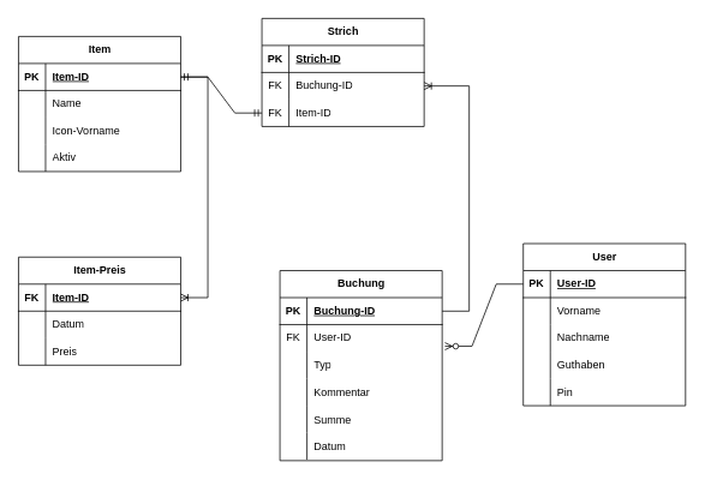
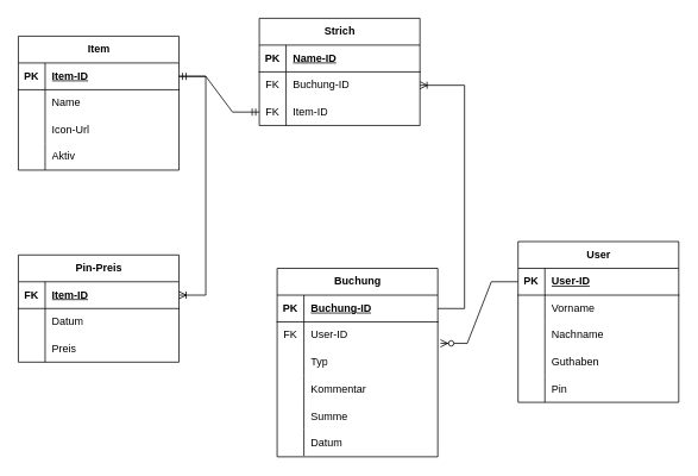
  <mxCell id="0" />
  <mxCell id="1" parent="0" />
  <mxCell id="2" value="Strich" style="shape=table;startSize=30;container=1;collapsible=1;childLayout=tableLayout;fixedRows=1;rowLines=0;fontStyle=1;align=center;resizeLast=1;html=1;" parent="1" vertex="1"><mxGeometry x="290" y="20" width="180" height="120" as="geometry" /></mxCell>
  <mxCell id="3" value="" style="shape=tableRow;horizontal=0;startSize=0;swimlaneHead=0;swimlaneBody=0;fillColor=none;collapsible=0;dropTarget=0;points=[[0,0.5],[1,0.5]];portConstraint=eastwest;top=0;left=0;right=0;bottom=1;" parent="2" vertex="1"><mxGeometry y="30" width="180" height="30" as="geometry" /></mxCell>
  <mxCell id="4" value="PK" style="shape=partialRectangle;connectable=0;fillColor=none;top=0;left=0;bottom=0;right=0;fontStyle=1;overflow=hidden;whiteSpace=wrap;html=1;" parent="3" vertex="1"><mxGeometry width="30" height="30" as="geometry"><mxRectangle width="30" height="30" as="alternateBounds" /></mxGeometry></mxCell>
- <mxCell id="5" value="Strich-ID" style="shape=partialRectangle;connectable=0;fillColor=none;top=0;left=0;bottom=0;right=0;align=left;spacingLeft=6;fontStyle=5;overflow=hidden;whiteSpace=wrap;html=1;" parent="3" vertex="1"><mxGeometry x="30" width="150" height="30" as="geometry"><mxRectangle width="150" height="30" as="alternateBounds" /></mxGeometry></mxCell>
+ <mxCell id="5" value="Name-ID" style="shape=partialRectangle;connectable=0;fillColor=none;top=0;left=0;bottom=0;right=0;align=left;spacingLeft=6;fontStyle=5;overflow=hidden;whiteSpace=wrap;html=1;" parent="3" vertex="1"><mxGeometry x="30" width="150" height="30" as="geometry"><mxRectangle width="150" height="30" as="alternateBounds" /></mxGeometry></mxCell>
  <mxCell id="6" value="" style="shape=tableRow;horizontal=0;startSize=0;swimlaneHead=0;swimlaneBody=0;fillColor=none;collapsible=0;dropTarget=0;points=[[0,0.5],[1,0.5]];portConstraint=eastwest;top=0;left=0;right=0;bottom=0;" parent="2" vertex="1"><mxGeometry y="60" width="180" height="30" as="geometry" /></mxCell>
  <mxCell id="7" value="FK" style="shape=partialRectangle;connectable=0;fillColor=none;top=0;left=0;bottom=0;right=0;editable=1;overflow=hidden;whiteSpace=wrap;html=1;" parent="6" vertex="1"><mxGeometry width="30" height="30" as="geometry"><mxRectangle width="30" height="30" as="alternateBounds" /></mxGeometry></mxCell>
  <mxCell id="8" value="Buchung-ID" style="shape=partialRectangle;connectable=0;fillColor=none;top=0;left=0;bottom=0;right=0;align=left;spacingLeft=6;overflow=hidden;whiteSpace=wrap;html=1;" parent="6" vertex="1"><mxGeometry x="30" width="150" height="30" as="geometry"><mxRectangle width="150" height="30" as="alternateBounds" /></mxGeometry></mxCell>
  <mxCell id="9" value="" style="shape=tableRow;horizontal=0;startSize=0;swimlaneHead=0;swimlaneBody=0;fillColor=none;collapsible=0;dropTarget=0;points=[[0,0.5],[1,0.5]];portConstraint=eastwest;top=0;left=0;right=0;bottom=0;" parent="2" vertex="1"><mxGeometry y="90" width="180" height="30" as="geometry" /></mxCell>
  <mxCell id="10" value="FK" style="shape=partialRectangle;connectable=0;fillColor=none;top=0;left=0;bottom=0;right=0;editable=1;overflow=hidden;whiteSpace=wrap;html=1;" parent="9" vertex="1"><mxGeometry width="30" height="30" as="geometry"><mxRectangle width="30" height="30" as="alternateBounds" /></mxGeometry></mxCell>
  <mxCell id="11" value="Item-ID" style="shape=partialRectangle;connectable=0;fillColor=none;top=0;left=0;bottom=0;right=0;align=left;spacingLeft=6;overflow=hidden;whiteSpace=wrap;html=1;" parent="9" vertex="1"><mxGeometry x="30" width="150" height="30" as="geometry"><mxRectangle width="150" height="30" as="alternateBounds" /></mxGeometry></mxCell>
  <mxCell id="12" value="User" style="shape=table;startSize=30;container=1;collapsible=1;childLayout=tableLayout;fixedRows=1;rowLines=0;fontStyle=1;align=center;resizeLast=1;html=1;" parent="1" vertex="1"><mxGeometry x="580" y="270" width="180" height="180" as="geometry" /></mxCell>
  <mxCell id="13" value="" style="shape=tableRow;horizontal=0;startSize=0;swimlaneHead=0;swimlaneBody=0;fillColor=none;collapsible=0;dropTarget=0;points=[[0,0.5],[1,0.5]];portConstraint=eastwest;top=0;left=0;right=0;bottom=1;" parent="12" vertex="1"><mxGeometry y="30" width="180" height="30" as="geometry" /></mxCell>
  <mxCell id="14" value="PK" style="shape=partialRectangle;connectable=0;fillColor=none;top=0;left=0;bottom=0;right=0;fontStyle=1;overflow=hidden;whiteSpace=wrap;html=1;" parent="13" vertex="1"><mxGeometry width="30" height="30" as="geometry"><mxRectangle width="30" height="30" as="alternateBounds" /></mxGeometry></mxCell>
  <mxCell id="15" value="User-ID" style="shape=partialRectangle;connectable=0;fillColor=none;top=0;left=0;bottom=0;right=0;align=left;spacingLeft=6;fontStyle=5;overflow=hidden;whiteSpace=wrap;html=1;" parent="13" vertex="1"><mxGeometry x="30" width="150" height="30" as="geometry"><mxRectangle width="150" height="30" as="alternateBounds" /></mxGeometry></mxCell>
  <mxCell id="16" value="" style="shape=tableRow;horizontal=0;startSize=0;swimlaneHead=0;swimlaneBody=0;fillColor=none;collapsible=0;dropTarget=0;points=[[0,0.5],[1,0.5]];portConstraint=eastwest;top=0;left=0;right=0;bottom=0;" parent="12" vertex="1"><mxGeometry y="60" width="180" height="30" as="geometry" /></mxCell>
  <mxCell id="17" value="" style="shape=partialRectangle;connectable=0;fillColor=none;top=0;left=0;bottom=0;right=0;editable=1;overflow=hidden;whiteSpace=wrap;html=1;" parent="16" vertex="1"><mxGeometry width="30" height="30" as="geometry"><mxRectangle width="30" height="30" as="alternateBounds" /></mxGeometry></mxCell>
  <mxCell id="18" value="Vorname" style="shape=partialRectangle;connectable=0;fillColor=none;top=0;left=0;bottom=0;right=0;align=left;spacingLeft=6;overflow=hidden;whiteSpace=wrap;html=1;" parent="16" vertex="1"><mxGeometry x="30" width="150" height="30" as="geometry"><mxRectangle width="150" height="30" as="alternateBounds" /></mxGeometry></mxCell>
  <mxCell id="19" value="" style="shape=tableRow;horizontal=0;startSize=0;swimlaneHead=0;swimlaneBody=0;fillColor=none;collapsible=0;dropTarget=0;points=[[0,0.5],[1,0.5]];portConstraint=eastwest;top=0;left=0;right=0;bottom=0;" parent="12" vertex="1"><mxGeometry y="90" width="180" height="30" as="geometry" /></mxCell>
  <mxCell id="20" value="" style="shape=partialRectangle;connectable=0;fillColor=none;top=0;left=0;bottom=0;right=0;editable=1;overflow=hidden;whiteSpace=wrap;html=1;" parent="19" vertex="1"><mxGeometry width="30" height="30" as="geometry"><mxRectangle width="30" height="30" as="alternateBounds" /></mxGeometry></mxCell>
  <mxCell id="21" value="Nachname" style="shape=partialRectangle;connectable=0;fillColor=none;top=0;left=0;bottom=0;right=0;align=left;spacingLeft=6;overflow=hidden;whiteSpace=wrap;html=1;" parent="19" vertex="1"><mxGeometry x="30" width="150" height="30" as="geometry"><mxRectangle width="150" height="30" as="alternateBounds" /></mxGeometry></mxCell>
  <mxCell id="22" value="" style="shape=tableRow;horizontal=0;startSize=0;swimlaneHead=0;swimlaneBody=0;fillColor=none;collapsible=0;dropTarget=0;points=[[0,0.5],[1,0.5]];portConstraint=eastwest;top=0;left=0;right=0;bottom=0;" parent="12" vertex="1"><mxGeometry y="120" width="180" height="30" as="geometry" /></mxCell>
  <mxCell id="23" value="" style="shape=partialRectangle;connectable=0;fillColor=none;top=0;left=0;bottom=0;right=0;editable=1;overflow=hidden;whiteSpace=wrap;html=1;" parent="22" vertex="1"><mxGeometry width="30" height="30" as="geometry"><mxRectangle width="30" height="30" as="alternateBounds" /></mxGeometry></mxCell>
  <mxCell id="24" value="Guthaben" style="shape=partialRectangle;connectable=0;fillColor=none;top=0;left=0;bottom=0;right=0;align=left;spacingLeft=6;overflow=hidden;whiteSpace=wrap;html=1;" parent="22" vertex="1"><mxGeometry x="30" width="150" height="30" as="geometry"><mxRectangle width="150" height="30" as="alternateBounds" /></mxGeometry></mxCell>
  <mxCell id="25" value="" style="shape=tableRow;horizontal=0;startSize=0;swimlaneHead=0;swimlaneBody=0;fillColor=none;collapsible=0;dropTarget=0;points=[[0,0.5],[1,0.5]];portConstraint=eastwest;top=0;left=0;right=0;bottom=0;" vertex="1" parent="12"><mxGeometry y="150" width="180" height="30" as="geometry" /></mxCell>
  <mxCell id="26" value="" style="shape=partialRectangle;connectable=0;fillColor=none;top=0;left=0;bottom=0;right=0;editable=1;overflow=hidden;" vertex="1" parent="25"><mxGeometry width="30" height="30" as="geometry"><mxRectangle width="30" height="30" as="alternateBounds" /></mxGeometry></mxCell>
  <mxCell id="27" value="Pin" style="shape=partialRectangle;connectable=0;fillColor=none;top=0;left=0;bottom=0;right=0;align=left;spacingLeft=6;overflow=hidden;" vertex="1" parent="25"><mxGeometry x="30" width="150" height="30" as="geometry"><mxRectangle width="150" height="30" as="alternateBounds" /></mxGeometry></mxCell>
  <mxCell id="28" value="Buchung" style="shape=table;startSize=30;container=1;collapsible=1;childLayout=tableLayout;fixedRows=1;rowLines=0;fontStyle=1;align=center;resizeLast=1;html=1;" parent="1" vertex="1"><mxGeometry x="310" y="300" width="180" height="211" as="geometry" /></mxCell>
  <mxCell id="29" value="" style="shape=tableRow;horizontal=0;startSize=0;swimlaneHead=0;swimlaneBody=0;fillColor=none;collapsible=0;dropTarget=0;points=[[0,0.5],[1,0.5]];portConstraint=eastwest;top=0;left=0;right=0;bottom=1;" parent="28" vertex="1"><mxGeometry y="30" width="180" height="30" as="geometry" /></mxCell>
  <mxCell id="30" value="PK" style="shape=partialRectangle;connectable=0;fillColor=none;top=0;left=0;bottom=0;right=0;fontStyle=1;overflow=hidden;whiteSpace=wrap;html=1;" parent="29" vertex="1"><mxGeometry width="30" height="30" as="geometry"><mxRectangle width="30" height="30" as="alternateBounds" /></mxGeometry></mxCell>
  <mxCell id="31" value="Buchung-ID" style="shape=partialRectangle;connectable=0;fillColor=none;top=0;left=0;bottom=0;right=0;align=left;spacingLeft=6;fontStyle=5;overflow=hidden;whiteSpace=wrap;html=1;" parent="29" vertex="1"><mxGeometry x="30" width="150" height="30" as="geometry"><mxRectangle width="150" height="30" as="alternateBounds" /></mxGeometry></mxCell>
  <mxCell id="32" value="" style="shape=tableRow;horizontal=0;startSize=0;swimlaneHead=0;swimlaneBody=0;fillColor=none;collapsible=0;dropTarget=0;points=[[0,0.5],[1,0.5]];portConstraint=eastwest;top=0;left=0;right=0;bottom=0;" parent="28" vertex="1"><mxGeometry y="60" width="180" height="30" as="geometry" /></mxCell>
  <mxCell id="33" value="FK" style="shape=partialRectangle;connectable=0;fillColor=none;top=0;left=0;bottom=0;right=0;editable=1;overflow=hidden;whiteSpace=wrap;html=1;" parent="32" vertex="1"><mxGeometry width="30" height="30" as="geometry"><mxRectangle width="30" height="30" as="alternateBounds" /></mxGeometry></mxCell>
  <mxCell id="34" value="User-ID" style="shape=partialRectangle;connectable=0;fillColor=none;top=0;left=0;bottom=0;right=0;align=left;spacingLeft=6;overflow=hidden;whiteSpace=wrap;html=1;" parent="32" vertex="1"><mxGeometry x="30" width="150" height="30" as="geometry"><mxRectangle width="150" height="30" as="alternateBounds" /></mxGeometry></mxCell>
  <mxCell id="35" value="" style="shape=tableRow;horizontal=0;startSize=0;swimlaneHead=0;swimlaneBody=0;fillColor=none;collapsible=0;dropTarget=0;points=[[0,0.5],[1,0.5]];portConstraint=eastwest;top=0;left=0;right=0;bottom=0;" parent="28" vertex="1"><mxGeometry y="90" width="180" height="30" as="geometry" /></mxCell>
  <mxCell id="36" value="" style="shape=partialRectangle;connectable=0;fillColor=none;top=0;left=0;bottom=0;right=0;editable=1;overflow=hidden;whiteSpace=wrap;html=1;" parent="35" vertex="1"><mxGeometry width="30" height="30" as="geometry"><mxRectangle width="30" height="30" as="alternateBounds" /></mxGeometry></mxCell>
  <mxCell id="37" value="Typ" style="shape=partialRectangle;connectable=0;fillColor=none;top=0;left=0;bottom=0;right=0;align=left;spacingLeft=6;overflow=hidden;whiteSpace=wrap;html=1;" parent="35" vertex="1"><mxGeometry x="30" width="150" height="30" as="geometry"><mxRectangle width="150" height="30" as="alternateBounds" /></mxGeometry></mxCell>
  <mxCell id="38" value="" style="shape=tableRow;horizontal=0;startSize=0;swimlaneHead=0;swimlaneBody=0;fillColor=none;collapsible=0;dropTarget=0;points=[[0,0.5],[1,0.5]];portConstraint=eastwest;top=0;left=0;right=0;bottom=0;" vertex="1" parent="28"><mxGeometry y="120" width="180" height="30" as="geometry" /></mxCell>
  <mxCell id="39" value="" style="shape=partialRectangle;connectable=0;fillColor=none;top=0;left=0;bottom=0;right=0;editable=1;overflow=hidden;" vertex="1" parent="38"><mxGeometry width="30" height="30" as="geometry"><mxRectangle width="30" height="30" as="alternateBounds" /></mxGeometry></mxCell>
  <mxCell id="40" value="Kommentar" style="shape=partialRectangle;connectable=0;fillColor=none;top=0;left=0;bottom=0;right=0;align=left;spacingLeft=6;overflow=hidden;" vertex="1" parent="38"><mxGeometry x="30" width="150" height="30" as="geometry"><mxRectangle width="150" height="30" as="alternateBounds" /></mxGeometry></mxCell>
  <mxCell id="41" value="" style="shape=tableRow;horizontal=0;startSize=0;swimlaneHead=0;swimlaneBody=0;fillColor=none;collapsible=0;dropTarget=0;points=[[0,0.5],[1,0.5]];portConstraint=eastwest;top=0;left=0;right=0;bottom=0;" vertex="1" parent="28"><mxGeometry y="150" width="180" height="30" as="geometry" /></mxCell>
  <mxCell id="42" value="" style="shape=partialRectangle;connectable=0;fillColor=none;top=0;left=0;bottom=0;right=0;editable=1;overflow=hidden;" vertex="1" parent="41"><mxGeometry width="30" height="30" as="geometry"><mxRectangle width="30" height="30" as="alternateBounds" /></mxGeometry></mxCell>
  <mxCell id="43" value="Summe" style="shape=partialRectangle;connectable=0;fillColor=none;top=0;left=0;bottom=0;right=0;align=left;spacingLeft=6;overflow=hidden;" vertex="1" parent="41"><mxGeometry x="30" width="150" height="30" as="geometry"><mxRectangle width="150" height="30" as="alternateBounds" /></mxGeometry></mxCell>
  <mxCell id="44" value="" style="shape=tableRow;horizontal=0;startSize=0;swimlaneHead=0;swimlaneBody=0;fillColor=none;collapsible=0;dropTarget=0;points=[[0,0.5],[1,0.5]];portConstraint=eastwest;top=0;left=0;right=0;bottom=0;" vertex="1" parent="28"><mxGeometry y="180" width="180" height="30" as="geometry" /></mxCell>
  <mxCell id="45" value="" style="shape=partialRectangle;connectable=0;fillColor=none;top=0;left=0;bottom=0;right=0;editable=1;overflow=hidden;" vertex="1" parent="44"><mxGeometry width="30" height="30" as="geometry"><mxRectangle width="30" height="30" as="alternateBounds" /></mxGeometry></mxCell>
  <mxCell id="46" value="Datum" style="shape=partialRectangle;connectable=0;fillColor=none;top=0;left=0;bottom=0;right=0;align=left;spacingLeft=6;overflow=hidden;" vertex="1" parent="44"><mxGeometry x="30" width="150" height="30" as="geometry"><mxRectangle width="150" height="30" as="alternateBounds" /></mxGeometry></mxCell>
- <mxCell id="47" value="Item-Preis" style="shape=table;startSize=30;container=1;collapsible=1;childLayout=tableLayout;fixedRows=1;rowLines=0;fontStyle=1;align=center;resizeLast=1;html=1;" vertex="1" parent="1"><mxGeometry x="20" y="285" width="180" height="120" as="geometry" /></mxCell>
+ <mxCell id="47" value="Pin-Preis" style="shape=table;startSize=30;container=1;collapsible=1;childLayout=tableLayout;fixedRows=1;rowLines=0;fontStyle=1;align=center;resizeLast=1;html=1;" vertex="1" parent="1"><mxGeometry x="20" y="285" width="180" height="120" as="geometry" /></mxCell>
  <mxCell id="48" value="" style="shape=tableRow;horizontal=0;startSize=0;swimlaneHead=0;swimlaneBody=0;fillColor=none;collapsible=0;dropTarget=0;points=[[0,0.5],[1,0.5]];portConstraint=eastwest;top=0;left=0;right=0;bottom=1;" vertex="1" parent="47"><mxGeometry y="30" width="180" height="30" as="geometry" /></mxCell>
  <mxCell id="49" value="FK" style="shape=partialRectangle;connectable=0;fillColor=none;top=0;left=0;bottom=0;right=0;fontStyle=1;overflow=hidden;whiteSpace=wrap;html=1;" vertex="1" parent="48"><mxGeometry width="30" height="30" as="geometry"><mxRectangle width="30" height="30" as="alternateBounds" /></mxGeometry></mxCell>
  <mxCell id="50" value="Item-ID" style="shape=partialRectangle;connectable=0;fillColor=none;top=0;left=0;bottom=0;right=0;align=left;spacingLeft=6;fontStyle=5;overflow=hidden;whiteSpace=wrap;html=1;" vertex="1" parent="48"><mxGeometry x="30" width="150" height="30" as="geometry"><mxRectangle width="150" height="30" as="alternateBounds" /></mxGeometry></mxCell>
  <mxCell id="51" value="" style="shape=tableRow;horizontal=0;startSize=0;swimlaneHead=0;swimlaneBody=0;fillColor=none;collapsible=0;dropTarget=0;points=[[0,0.5],[1,0.5]];portConstraint=eastwest;top=0;left=0;right=0;bottom=0;" vertex="1" parent="47"><mxGeometry y="60" width="180" height="30" as="geometry" /></mxCell>
  <mxCell id="52" value="" style="shape=partialRectangle;connectable=0;fillColor=none;top=0;left=0;bottom=0;right=0;editable=1;overflow=hidden;whiteSpace=wrap;html=1;" vertex="1" parent="51"><mxGeometry width="30" height="30" as="geometry"><mxRectangle width="30" height="30" as="alternateBounds" /></mxGeometry></mxCell>
  <mxCell id="53" value="Datum" style="shape=partialRectangle;connectable=0;fillColor=none;top=0;left=0;bottom=0;right=0;align=left;spacingLeft=6;overflow=hidden;whiteSpace=wrap;html=1;" vertex="1" parent="51"><mxGeometry x="30" width="150" height="30" as="geometry"><mxRectangle width="150" height="30" as="alternateBounds" /></mxGeometry></mxCell>
  <mxCell id="54" value="" style="shape=tableRow;horizontal=0;startSize=0;swimlaneHead=0;swimlaneBody=0;fillColor=none;collapsible=0;dropTarget=0;points=[[0,0.5],[1,0.5]];portConstraint=eastwest;top=0;left=0;right=0;bottom=0;" vertex="1" parent="47"><mxGeometry y="90" width="180" height="30" as="geometry" /></mxCell>
  <mxCell id="55" value="" style="shape=partialRectangle;connectable=0;fillColor=none;top=0;left=0;bottom=0;right=0;editable=1;overflow=hidden;whiteSpace=wrap;html=1;" vertex="1" parent="54"><mxGeometry width="30" height="30" as="geometry"><mxRectangle width="30" height="30" as="alternateBounds" /></mxGeometry></mxCell>
  <mxCell id="56" value="Preis" style="shape=partialRectangle;connectable=0;fillColor=none;top=0;left=0;bottom=0;right=0;align=left;spacingLeft=6;overflow=hidden;whiteSpace=wrap;html=1;" vertex="1" parent="54"><mxGeometry x="30" width="150" height="30" as="geometry"><mxRectangle width="150" height="30" as="alternateBounds" /></mxGeometry></mxCell>
  <mxCell id="57" value="Item" style="shape=table;startSize=30;container=1;collapsible=1;childLayout=tableLayout;fixedRows=1;rowLines=0;fontStyle=1;align=center;resizeLast=1;html=1;" vertex="1" parent="1"><mxGeometry x="20" y="40" width="180" height="150" as="geometry" /></mxCell>
  <mxCell id="58" value="" style="shape=tableRow;horizontal=0;startSize=0;swimlaneHead=0;swimlaneBody=0;fillColor=none;collapsible=0;dropTarget=0;points=[[0,0.5],[1,0.5]];portConstraint=eastwest;top=0;left=0;right=0;bottom=1;" vertex="1" parent="57"><mxGeometry y="30" width="180" height="30" as="geometry" /></mxCell>
  <mxCell id="59" value="PK" style="shape=partialRectangle;connectable=0;fillColor=none;top=0;left=0;bottom=0;right=0;fontStyle=1;overflow=hidden;whiteSpace=wrap;html=1;" vertex="1" parent="58"><mxGeometry width="30" height="30" as="geometry"><mxRectangle width="30" height="30" as="alternateBounds" /></mxGeometry></mxCell>
  <mxCell id="60" value="Item-ID" style="shape=partialRectangle;connectable=0;fillColor=none;top=0;left=0;bottom=0;right=0;align=left;spacingLeft=6;fontStyle=5;overflow=hidden;whiteSpace=wrap;html=1;" vertex="1" parent="58"><mxGeometry x="30" width="150" height="30" as="geometry"><mxRectangle width="150" height="30" as="alternateBounds" /></mxGeometry></mxCell>
  <mxCell id="61" value="" style="shape=tableRow;horizontal=0;startSize=0;swimlaneHead=0;swimlaneBody=0;fillColor=none;collapsible=0;dropTarget=0;points=[[0,0.5],[1,0.5]];portConstraint=eastwest;top=0;left=0;right=0;bottom=0;" vertex="1" parent="57"><mxGeometry y="60" width="180" height="30" as="geometry" /></mxCell>
  <mxCell id="62" value="" style="shape=partialRectangle;connectable=0;fillColor=none;top=0;left=0;bottom=0;right=0;editable=1;overflow=hidden;whiteSpace=wrap;html=1;" vertex="1" parent="61"><mxGeometry width="30" height="30" as="geometry"><mxRectangle width="30" height="30" as="alternateBounds" /></mxGeometry></mxCell>
  <mxCell id="63" value="Name" style="shape=partialRectangle;connectable=0;fillColor=none;top=0;left=0;bottom=0;right=0;align=left;spacingLeft=6;overflow=hidden;whiteSpace=wrap;html=1;" vertex="1" parent="61"><mxGeometry x="30" width="150" height="30" as="geometry"><mxRectangle width="150" height="30" as="alternateBounds" /></mxGeometry></mxCell>
  <mxCell id="64" value="" style="shape=tableRow;horizontal=0;startSize=0;swimlaneHead=0;swimlaneBody=0;fillColor=none;collapsible=0;dropTarget=0;points=[[0,0.5],[1,0.5]];portConstraint=eastwest;top=0;left=0;right=0;bottom=0;" vertex="1" parent="57"><mxGeometry y="90" width="180" height="30" as="geometry" /></mxCell>
  <mxCell id="65" value="" style="shape=partialRectangle;connectable=0;fillColor=none;top=0;left=0;bottom=0;right=0;editable=1;overflow=hidden;whiteSpace=wrap;html=1;" vertex="1" parent="64"><mxGeometry width="30" height="30" as="geometry"><mxRectangle width="30" height="30" as="alternateBounds" /></mxGeometry></mxCell>
- <mxCell id="66" value="Icon-Vorname" style="shape=partialRectangle;connectable=0;fillColor=none;top=0;left=0;bottom=0;right=0;align=left;spacingLeft=6;overflow=hidden;whiteSpace=wrap;html=1;" vertex="1" parent="64"><mxGeometry x="30" width="150" height="30" as="geometry"><mxRectangle width="150" height="30" as="alternateBounds" /></mxGeometry></mxCell>
+ <mxCell id="66" value="Icon-Url" style="shape=partialRectangle;connectable=0;fillColor=none;top=0;left=0;bottom=0;right=0;align=left;spacingLeft=6;overflow=hidden;whiteSpace=wrap;html=1;" vertex="1" parent="64"><mxGeometry x="30" width="150" height="30" as="geometry"><mxRectangle width="150" height="30" as="alternateBounds" /></mxGeometry></mxCell>
  <mxCell id="67" value="" style="shape=tableRow;horizontal=0;startSize=0;swimlaneHead=0;swimlaneBody=0;fillColor=none;collapsible=0;dropTarget=0;points=[[0,0.5],[1,0.5]];portConstraint=eastwest;top=0;left=0;right=0;bottom=0;" vertex="1" parent="57"><mxGeometry y="120" width="180" height="30" as="geometry" /></mxCell>
  <mxCell id="68" value="" style="shape=partialRectangle;connectable=0;fillColor=none;top=0;left=0;bottom=0;right=0;editable=1;overflow=hidden;whiteSpace=wrap;html=1;" vertex="1" parent="67"><mxGeometry width="30" height="30" as="geometry"><mxRectangle width="30" height="30" as="alternateBounds" /></mxGeometry></mxCell>
  <mxCell id="69" value="Aktiv" style="shape=partialRectangle;connectable=0;fillColor=none;top=0;left=0;bottom=0;right=0;align=left;spacingLeft=6;overflow=hidden;whiteSpace=wrap;html=1;" vertex="1" parent="67"><mxGeometry x="30" width="150" height="30" as="geometry"><mxRectangle width="150" height="30" as="alternateBounds" /></mxGeometry></mxCell>
  <mxCell id="70" value="" style="edgeStyle=entityRelationEdgeStyle;fontSize=12;html=1;endArrow=ERzeroToMany;endFill=1;rounded=0;entryX=1.017;entryY=0.8;entryDx=0;entryDy=0;entryPerimeter=0;" edge="1" parent="1" source="13" target="32"><mxGeometry width="100" height="100" relative="1" as="geometry"><mxPoint x="340" y="290" as="sourcePoint" /><mxPoint x="440" y="190" as="targetPoint" /><Array as="points"><mxPoint x="510" y="360" /></Array></mxGeometry></mxCell>
  <mxCell id="71" value="" style="edgeStyle=entityRelationEdgeStyle;fontSize=12;html=1;endArrow=ERoneToMany;rounded=0;" edge="1" parent="1" source="29" target="6"><mxGeometry width="100" height="100" relative="1" as="geometry"><mxPoint x="230" y="310" as="sourcePoint" /><mxPoint x="440" y="290" as="targetPoint" /><Array as="points"><mxPoint x="270" y="290" /><mxPoint x="230" y="290" /><mxPoint x="190" y="250" /><mxPoint x="220" y="200" /></Array></mxGeometry></mxCell>
  <mxCell id="72" value="" style="edgeStyle=entityRelationEdgeStyle;fontSize=12;html=1;endArrow=ERmandOne;startArrow=ERmandOne;rounded=0;exitX=1;exitY=0.5;exitDx=0;exitDy=0;" edge="1" parent="1" source="58" target="9"><mxGeometry width="100" height="100" relative="1" as="geometry"><mxPoint x="340" y="390" as="sourcePoint" /><mxPoint x="300" y="170" as="targetPoint" /><Array as="points"><mxPoint x="240" y="80" /></Array></mxGeometry></mxCell>
  <mxCell id="73" value="" style="edgeStyle=entityRelationEdgeStyle;fontSize=12;html=1;endArrow=ERoneToMany;rounded=0;exitX=1;exitY=0.5;exitDx=0;exitDy=0;entryX=1;entryY=0.5;entryDx=0;entryDy=0;" edge="1" parent="1" source="58" target="48"><mxGeometry width="100" height="100" relative="1" as="geometry"><mxPoint x="340" y="390" as="sourcePoint" /><mxPoint x="440" y="290" as="targetPoint" /></mxGeometry></mxCell>
